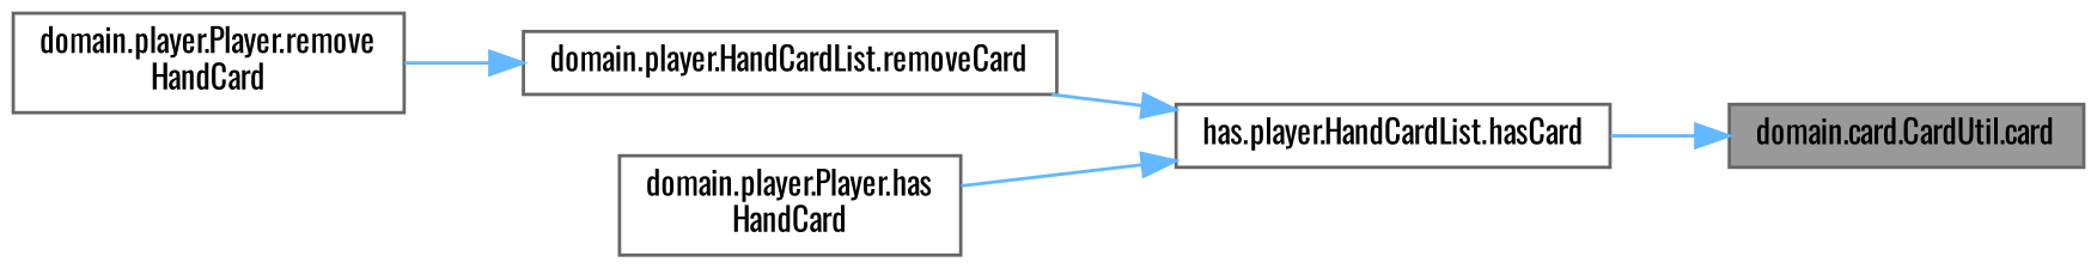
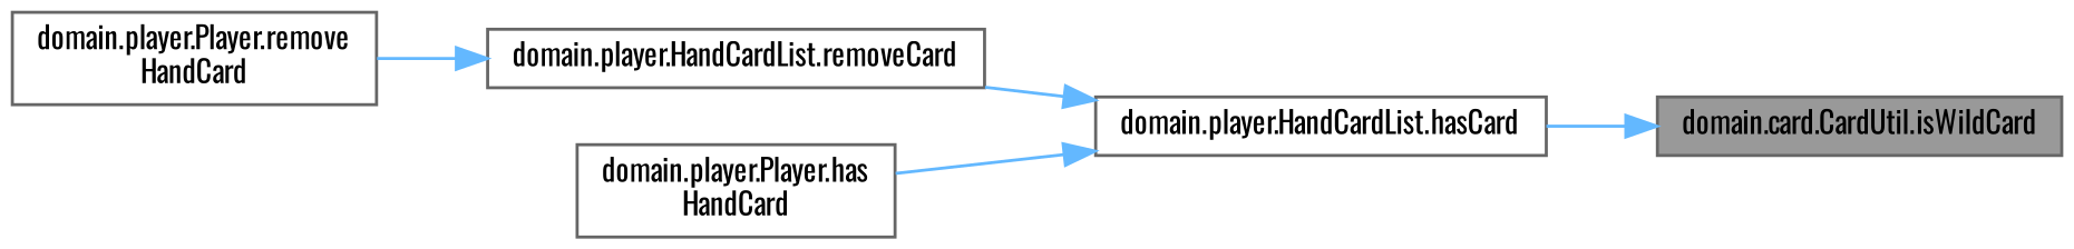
  digraph {
    fontname=Oswald
    rankdir=RL
    node [color=grey40 fillcolor=white fontname=Oswald fontsize=10 shape=box style=filled]
    edge [color=steelblue1 dir=back fontname=Oswald fontsize=10 labelfontname=Helvetica labelfontsize=10 style=solid]
-   n1 [color=gray40 fillcolor=grey60 fontcolor=black height=0.2 label="domain.card.CardUtil.card" width=0.4]
-   n2 [height=0.2 label="has.player.HandCardList.hasCard" width=0.4]
+   n1 [color=gray40 fillcolor=grey60 fontcolor=black height=0.2 label="domain.card.CardUtil.isWildCard" width=0.4]
+   n2 [height=0.2 label="domain.player.HandCardList.hasCard" width=0.4]
    n3 [height=0.2 label="domain.player.HandCardList.removeCard" width=0.4]
    n4 [height=0.2 label="domain.player.Player.has\lHandCard" width=0.4]
    n5 [height=0.2 label="domain.player.Player.remove\lHandCard" width=0.4]
    n1 -> n2
    n2 -> n3
    n2 -> n4
    n3 -> n5
  }
